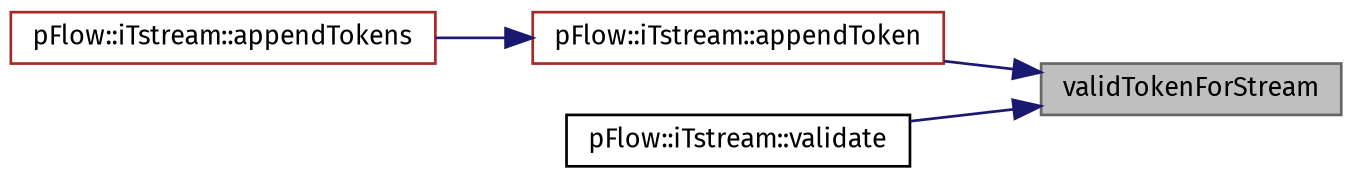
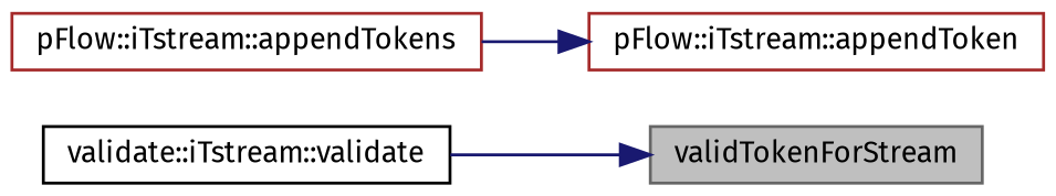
  digraph {
    fontname="Fira Sans"
    rankdir=RL
    node [color=brown fillcolor=white fontname="Fira Sans" fontsize=10 shape=record style=filled]
    edge [color=midnightblue dir=back fontname="Fira Sans" fontsize=10 labelfontname=Helvetica labelfontsize=10 style=solid]
    n1 [color=gray40 fillcolor=grey75 fontcolor=black height=0.2 label=validTokenForStream width=0.4]
    n2 [height=0.2 label="pFlow::iTstream::appendToken" width=0.4]
-   n3 [color=black height=0.2 label="pFlow::iTstream::validate" width=0.4]
+   n3 [color=black height=0.2 label="validate::iTstream::validate" width=0.4]
    n4 [height=0.2 label="pFlow::iTstream::appendTokens" width=0.4]
-   n1 -> n2
    n1 -> n3
    n2 -> n4
  }
